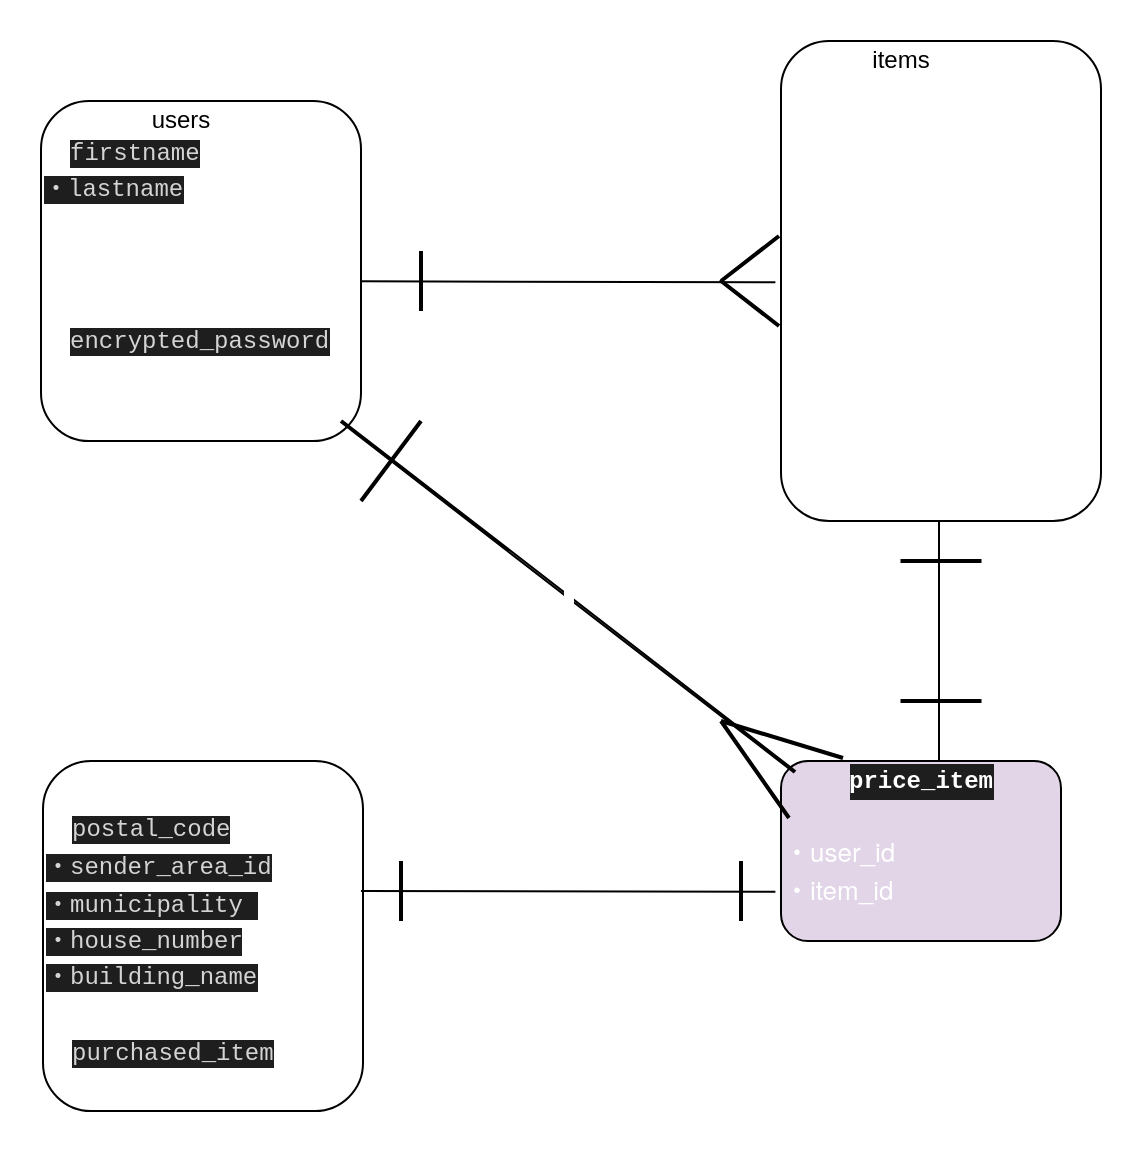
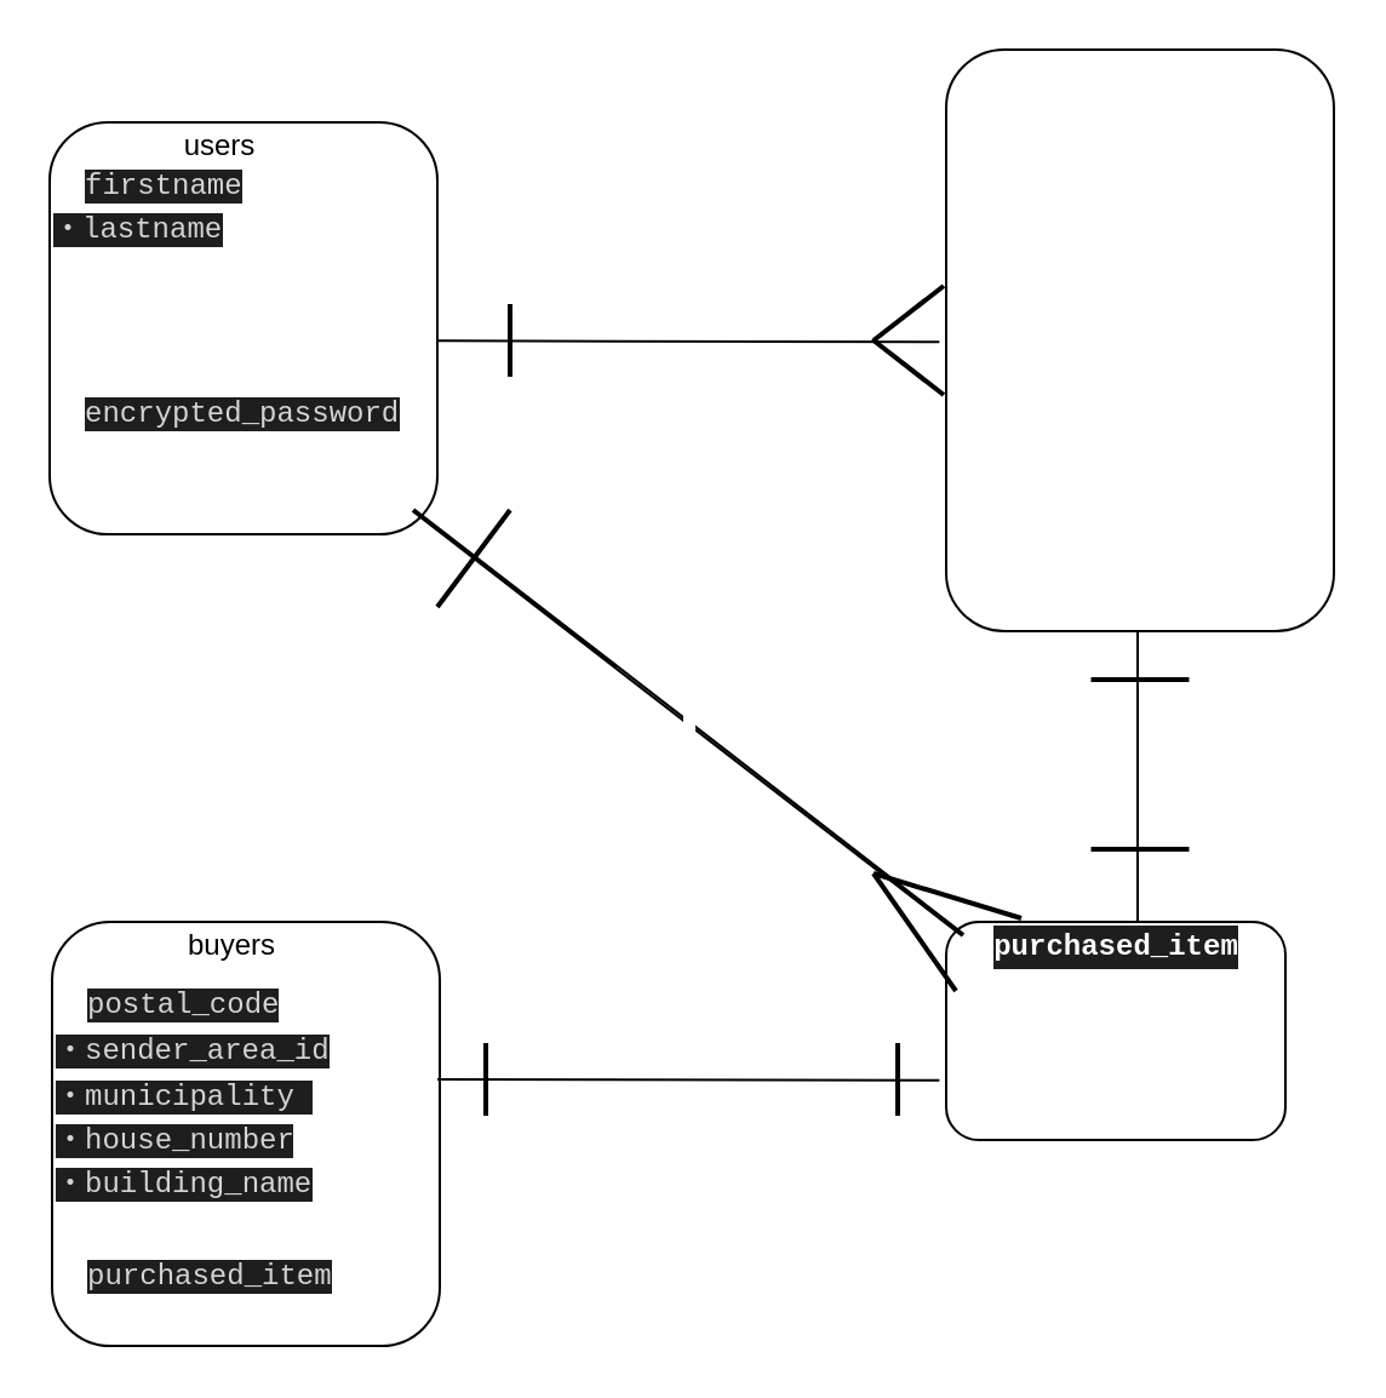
  <mxCell id="0" />
  <mxCell id="1" parent="0" />
  <mxCell id="2" value="" style="rounded=1;whiteSpace=wrap;html=1;" parent="1" vertex="1"><mxGeometry x="20" y="50" width="160" height="170" as="geometry" /></mxCell>
  <mxCell id="3" value="users" style="text;html=1;resizable=0;autosize=1;align=center;verticalAlign=middle;points=[];fillColor=none;strokeColor=none;rounded=0;" parent="1" vertex="1"><mxGeometry x="70" y="50" width="40" height="20" as="geometry" /></mxCell>
  <mxCell id="4" style="html=1;fontColor=#FFFFFF;entryX=-0.02;entryY=0.503;entryDx=0;entryDy=0;entryPerimeter=0;shape=link;width=0;" parent="1" source="5" target="8" edge="1"><mxGeometry relative="1" as="geometry"><mxPoint x="300" y="130" as="targetPoint" /><Array as="points" /></mxGeometry></mxCell>
  <mxCell id="5" value="&lt;p class=&quot;p1&quot; style=&quot;margin: 0px ; font-stretch: normal ; font-size: 13px ; line-height: normal ; font-family: &amp;#34;helvetica neue&amp;#34;&quot;&gt;・&lt;span style=&quot;background-color: rgb(30 , 30 , 30) ; color: rgb(212 , 212 , 212) ; font-family: &amp;#34;menlo&amp;#34; , &amp;#34;monaco&amp;#34; , &amp;#34;courier new&amp;#34; , monospace ; font-size: 12px&quot;&gt;firstname&lt;/span&gt;&lt;/p&gt;&lt;p class=&quot;p1&quot; style=&quot;margin: 0px ; font-stretch: normal ; line-height: normal&quot;&gt;&lt;font color=&quot;#d4d4d4&quot; face=&quot;Menlo, Monaco, Courier New, monospace&quot;&gt;&lt;span style=&quot;background-color: rgb(30 , 30 , 30)&quot;&gt;・lastname&lt;/span&gt;&lt;/font&gt;&lt;/p&gt;&lt;p class=&quot;p1&quot; style=&quot;margin: 0px ; font-stretch: normal ; font-size: 13px ; line-height: normal ; font-family: &amp;#34;helvetica neue&amp;#34;&quot;&gt;・pronounce_firstname&lt;/p&gt;&lt;p class=&quot;p1&quot; style=&quot;margin: 0px ; font-stretch: normal ; font-size: 13px ; line-height: normal ; font-family: &amp;#34;helvetica neue&amp;#34;&quot;&gt;・pronounce_lastname&lt;br&gt;&lt;/p&gt;&lt;p class=&quot;p1&quot; style=&quot;margin: 0px ; font-stretch: normal ; font-size: 13px ; line-height: normal ; font-family: &amp;#34;helvetica neue&amp;#34;&quot;&gt;・email&lt;/p&gt;&lt;p class=&quot;p1&quot; style=&quot;margin: 0px ; font-stretch: normal ; font-size: 13px ; line-height: normal ; font-family: &amp;#34;helvetica neue&amp;#34;&quot;&gt;・&lt;span style=&quot;background-color: rgb(30 , 30 , 30) ; color: rgb(212 , 212 , 212) ; font-family: &amp;#34;menlo&amp;#34; , &amp;#34;monaco&amp;#34; , &amp;#34;courier new&amp;#34; , monospace ; font-size: 12px&quot;&gt;encrypted_password&lt;/span&gt;&lt;/p&gt;&lt;p class=&quot;p1&quot; style=&quot;margin: 0px ; font-stretch: normal ; font-size: 13px ; line-height: normal ; font-family: &amp;#34;helvetica neue&amp;#34;&quot;&gt;・nickname&lt;/p&gt;&lt;p class=&quot;p1&quot; style=&quot;margin: 0px ; font-stretch: normal ; font-size: 13px ; line-height: normal ; font-family: &amp;#34;helvetica neue&amp;#34;&quot;&gt;&lt;span class=&quot;s1&quot; style=&quot;font-stretch: normal ; line-height: normal ; font-family: &amp;#34;hiragino sans&amp;#34;&quot;&gt;・&lt;/span&gt;birthday&lt;/p&gt;" style="text;html=1;resizable=0;autosize=1;align=left;verticalAlign=middle;points=[];rounded=0;fontColor=#FFFFFF;" parent="1" vertex="1"><mxGeometry x="20" y="60" width="160" height="160" as="geometry" /></mxCell>
  <mxCell id="6" value="" style="rounded=1;whiteSpace=wrap;html=1;" parent="1" vertex="1"><mxGeometry x="390" y="20" width="160" height="240" as="geometry" /></mxCell>
- <mxCell id="7" value="items" style="text;html=1;resizable=0;autosize=1;align=center;verticalAlign=middle;points=[];fillColor=none;strokeColor=none;rounded=0;" parent="1" vertex="1"><mxGeometry x="430" y="20" width="40" height="20" as="geometry" /></mxCell>
  <mxCell id="8" value="&lt;p class=&quot;p1&quot; style=&quot;margin: 0px ; font-stretch: normal ; font-size: 13px ; line-height: normal ; font-family: &amp;#34;helvetica neue&amp;#34;&quot;&gt;・name&lt;/p&gt;&lt;p class=&quot;p1&quot; style=&quot;margin: 0px ; font-stretch: normal ; font-size: 13px ; line-height: normal ; font-family: &amp;#34;helvetica neue&amp;#34;&quot;&gt;・explanat&lt;/p&gt;&lt;p class=&quot;p1&quot; style=&quot;margin: 0px ; font-stretch: normal ; font-size: 13px ; line-height: normal ; font-family: &amp;#34;helvetica neue&amp;#34;&quot;&gt;・image&lt;/p&gt;&lt;p class=&quot;p1&quot; style=&quot;margin: 0px ; font-stretch: normal ; font-size: 13px ; line-height: normal ; font-family: &amp;#34;helvetica neue&amp;#34;&quot;&gt;・price&lt;/p&gt;&lt;p class=&quot;p1&quot; style=&quot;margin: 0px ; font-stretch: normal ; font-size: 13px ; line-height: normal ; font-family: &amp;#34;helvetica neue&amp;#34;&quot;&gt;・category_id&lt;/p&gt;&lt;p class=&quot;p1&quot; style=&quot;margin: 0px ; font-stretch: normal ; font-size: 13px ; line-height: normal ; font-family: &amp;#34;helvetica neue&amp;#34;&quot;&gt;・status_id&lt;/p&gt;&lt;p class=&quot;p1&quot; style=&quot;margin: 0px ; font-stretch: normal ; font-size: 13px ; line-height: normal ; font-family: &amp;#34;helvetica neue&amp;#34;&quot;&gt;・derivery_charge_id&lt;/p&gt;&lt;p class=&quot;p1&quot; style=&quot;margin: 0px ; font-stretch: normal ; font-size: 13px ; line-height: normal ; font-family: &amp;#34;helvetica neue&amp;#34;&quot;&gt;・sender_area_id&lt;/p&gt;&lt;p class=&quot;p1&quot; style=&quot;margin: 0px ; font-stretch: normal ; font-size: 13px ; line-height: normal ; font-family: &amp;#34;helvetica neue&amp;#34;&quot;&gt;・daystosend_id&lt;/p&gt;&lt;p class=&quot;p1&quot; style=&quot;margin: 0px ; font-stretch: normal ; font-size: 13px ; line-height: normal ; font-family: &amp;#34;helvetica neue&amp;#34;&quot;&gt;&lt;span&gt;・user_id&lt;/span&gt;&lt;br&gt;&lt;/p&gt;" style="text;html=1;resizable=0;autosize=1;align=left;verticalAlign=middle;points=[];rounded=0;fontColor=#FFFFFF;" parent="1" vertex="1"><mxGeometry x="390" y="40" width="140" height="200" as="geometry" /></mxCell>
  <mxCell id="9" value="&lt;p class=&quot;p1&quot; style=&quot;margin: 0px ; font-stretch: normal ; font-size: 13px ; line-height: normal ; font-family: &amp;#34;helvetica neue&amp;#34;&quot;&gt;・&lt;span style=&quot;background-color: rgb(30 , 30 , 30) ; color: rgb(212 , 212 , 212) ; font-family: &amp;#34;menlo&amp;#34; , &amp;#34;monaco&amp;#34; , &amp;#34;courier new&amp;#34; , monospace ; font-size: 12px&quot;&gt;postal_code &lt;/span&gt;&lt;/p&gt;&lt;p class=&quot;p1&quot; style=&quot;margin: 0px ; font-stretch: normal ; font-size: 13px ; line-height: normal ; font-family: &amp;#34;helvetica neue&amp;#34;&quot;&gt;&lt;span style=&quot;background-color: rgb(30 , 30 , 30) ; color: rgb(212 , 212 , 212) ; font-family: &amp;#34;menlo&amp;#34; , &amp;#34;monaco&amp;#34; , &amp;#34;courier new&amp;#34; , monospace ; font-size: 12px&quot;&gt;・sender_area_id&lt;/span&gt;&lt;/p&gt;&lt;p class=&quot;p1&quot; style=&quot;margin: 0px ; font-stretch: normal ; font-size: 13px ; line-height: normal ; font-family: &amp;#34;helvetica neue&amp;#34;&quot;&gt;&lt;span style=&quot;background-color: rgb(30 , 30 , 30) ; color: rgb(212 , 212 , 212) ; font-family: &amp;#34;menlo&amp;#34; , &amp;#34;monaco&amp;#34; , &amp;#34;courier new&amp;#34; , monospace ; font-size: 12px&quot;&gt;・&lt;/span&gt;&lt;span style=&quot;background-color: rgb(30 , 30 , 30) ; color: rgb(212 , 212 , 212) ; font-family: &amp;#34;menlo&amp;#34; , &amp;#34;monaco&amp;#34; , &amp;#34;courier new&amp;#34; , monospace ; font-size: 12px&quot;&gt;municipality&amp;nbsp;&lt;/span&gt;&lt;/p&gt;&lt;p class=&quot;p1&quot; style=&quot;margin: 0px ; font-stretch: normal ; line-height: normal&quot;&gt;&lt;font color=&quot;#d4d4d4&quot; face=&quot;Menlo, Monaco, Courier New, monospace&quot;&gt;&lt;span style=&quot;background-color: rgb(30 , 30 , 30)&quot;&gt;・&lt;/span&gt;&lt;/font&gt;&lt;span style=&quot;background-color: rgb(30 , 30 , 30) ; color: rgb(212 , 212 , 212) ; font-family: &amp;#34;menlo&amp;#34; , &amp;#34;monaco&amp;#34; , &amp;#34;courier new&amp;#34; , monospace&quot;&gt;house_number&lt;/span&gt;&lt;/p&gt;&lt;p class=&quot;p1&quot; style=&quot;margin: 0px ; font-stretch: normal ; line-height: normal&quot;&gt;&lt;span style=&quot;background-color: rgb(30 , 30 , 30) ; color: rgb(212 , 212 , 212) ; font-family: &amp;#34;menlo&amp;#34; , &amp;#34;monaco&amp;#34; , &amp;#34;courier new&amp;#34; , monospace&quot;&gt;・&lt;/span&gt;&lt;span style=&quot;background-color: rgb(30 , 30 , 30) ; color: rgb(212 , 212 , 212) ; font-family: &amp;#34;menlo&amp;#34; , &amp;#34;monaco&amp;#34; , &amp;#34;courier new&amp;#34; , monospace&quot;&gt;building_name &lt;/span&gt;&lt;/p&gt;&lt;p class=&quot;p1&quot; style=&quot;margin: 0px ; font-stretch: normal ; font-size: 13px ; line-height: normal ; font-family: &amp;#34;helvetica neue&amp;#34;&quot;&gt;&lt;span class=&quot;s1&quot; style=&quot;font-stretch: normal ; line-height: normal ; font-family: &amp;#34;hiragino sans&amp;#34;&quot;&gt;・&lt;/span&gt;&lt;span&gt;tell&lt;/span&gt;&lt;/p&gt;&lt;p class=&quot;p1&quot; style=&quot;margin: 0px ; font-stretch: normal ; font-size: 13px ; line-height: normal ; font-family: &amp;#34;helvetica neue&amp;#34;&quot;&gt;・&lt;span style=&quot;background-color: rgb(30 , 30 , 30) ; color: rgb(212 , 212 , 212) ; font-family: &amp;#34;menlo&amp;#34; , &amp;#34;monaco&amp;#34; , &amp;#34;courier new&amp;#34; , monospace ; font-size: 12px&quot;&gt;purchased_item&lt;/span&gt;&lt;/p&gt;" style="rounded=1;whiteSpace=wrap;html=1;align=left;fontColor=#FFFFFF;" parent="1" vertex="1"><mxGeometry x="21" y="380" width="160" height="175" as="geometry" /></mxCell>
+ <mxCell id="10" value="buyers" style="text;html=1;resizable=0;autosize=1;align=center;verticalAlign=middle;points=[];fillColor=none;strokeColor=none;rounded=0;" parent="1" vertex="1"><mxGeometry x="70" y="380" width="50" height="20" as="geometry" /></mxCell>
  <mxCell id="11" value="" style="endArrow=none;html=1;fontColor=#FFFFFF;shape=link;width=1;" parent="1" edge="1"><mxGeometry width="50" height="50" relative="1" as="geometry"><mxPoint x="210" y="155" as="sourcePoint" /><mxPoint x="210" y="125" as="targetPoint" /></mxGeometry></mxCell>
- <mxCell id="12" value="&lt;p class=&quot;p1&quot; style=&quot;margin: 0px ; font-stretch: normal ; font-size: 13px ; line-height: normal ; font-family: &amp;#34;helvetica neue&amp;#34;&quot;&gt;&lt;br&gt;&lt;/p&gt;&lt;p class=&quot;p1&quot; style=&quot;margin: 0px ; font-stretch: normal ; font-size: 13px ; line-height: normal ; font-family: &amp;#34;helvetica neue&amp;#34;&quot;&gt;・user_id&lt;/p&gt;&lt;p class=&quot;p1&quot; style=&quot;margin: 0px ; font-stretch: normal ; font-size: 13px ; line-height: normal ; font-family: &amp;#34;helvetica neue&amp;#34;&quot;&gt;・item_id&lt;/p&gt;" style="rounded=1;whiteSpace=wrap;html=1;align=left;fontColor=#FFFFFF;fillColor=#e1d5e7;" vertex="1" parent="1"><mxGeometry x="390" y="380" width="140" height="90" as="geometry" /></mxCell>
- <mxCell id="13" value="&lt;div style=&quot;background-color: rgb(30, 30, 30); font-family: menlo, monaco, &amp;quot;courier new&amp;quot;, monospace; line-height: 18px;&quot;&gt;&lt;span style=&quot;font-weight: bold;&quot;&gt;price_item&lt;/span&gt;&lt;/div&gt;" style="text;html=1;resizable=0;autosize=1;align=center;verticalAlign=middle;points=[];fillColor=none;strokeColor=none;rounded=0;fontColor=#FFFFFF;" vertex="1" parent="1"><mxGeometry x="400" y="380" width="120" height="20" as="geometry" /></mxCell>
+ <mxCell id="12" value="&lt;p class=&quot;p1&quot; style=&quot;margin: 0px ; font-stretch: normal ; font-size: 13px ; line-height: normal ; font-family: &amp;#34;helvetica neue&amp;#34;&quot;&gt;&lt;br&gt;&lt;/p&gt;&lt;p class=&quot;p1&quot; style=&quot;margin: 0px ; font-stretch: normal ; font-size: 13px ; line-height: normal ; font-family: &amp;#34;helvetica neue&amp;#34;&quot;&gt;・user_id&lt;/p&gt;&lt;p class=&quot;p1&quot; style=&quot;margin: 0px ; font-stretch: normal ; font-size: 13px ; line-height: normal ; font-family: &amp;#34;helvetica neue&amp;#34;&quot;&gt;・item_id&lt;/p&gt;" style="rounded=1;whiteSpace=wrap;html=1;align=left;fontColor=#FFFFFF;" vertex="1" parent="1"><mxGeometry x="390" y="380" width="140" height="90" as="geometry" /></mxCell>
+ <mxCell id="13" value="&lt;div style=&quot;background-color: rgb(30, 30, 30); font-family: menlo, monaco, &amp;quot;courier new&amp;quot;, monospace; line-height: 18px;&quot;&gt;&lt;span style=&quot;font-weight: bold;&quot;&gt;purchased_item&lt;/span&gt;&lt;/div&gt;" style="text;html=1;resizable=0;autosize=1;align=center;verticalAlign=middle;points=[];fillColor=none;strokeColor=none;rounded=0;fontColor=#FFFFFF;" vertex="1" parent="1"><mxGeometry x="400" y="380" width="120" height="20" as="geometry" /></mxCell>
  <mxCell id="14" value="&lt;p class=&quot;p1&quot; style=&quot;margin: 0px ; font-stretch: normal ; font-size: 13px ; line-height: normal ; font-family: &amp;#34;helvetica neue&amp;#34;&quot;&gt;&lt;br&gt;&lt;/p&gt;" style="text;html=1;resizable=0;autosize=1;align=left;verticalAlign=middle;points=[];rounded=0;fontColor=#FFFFFF;" vertex="1" parent="1"><mxGeometry x="390" y="445" width="20" height="20" as="geometry" /></mxCell>
  <mxCell id="15" value="" style="endArrow=none;html=1;fontColor=#FFFFFF;shape=link;width=0;" edge="1" parent="1"><mxGeometry width="50" height="50" relative="1" as="geometry"><mxPoint x="390" y="155" as="sourcePoint" /><mxPoint x="390" y="125" as="targetPoint" /></mxGeometry></mxCell>
  <mxCell id="16" value="" style="endArrow=none;html=1;fontColor=#FFFFFF;shape=link;width=1;" edge="1" parent="1"><mxGeometry width="50" height="50" relative="1" as="geometry"><mxPoint x="389" y="162.5" as="sourcePoint" /><mxPoint x="389" y="117.5" as="targetPoint" /><Array as="points"><mxPoint x="360" y="140" /></Array></mxGeometry></mxCell>
  <mxCell id="17" value="c" style="endArrow=none;html=1;fontColor=#FFFFFF;shape=link;width=-1;exitX=-0.025;exitY=0.275;exitDx=0;exitDy=0;exitPerimeter=0;" edge="1" parent="1" source="13"><mxGeometry width="50" height="50" relative="1" as="geometry"><mxPoint x="390" y="380" as="sourcePoint" /><mxPoint x="170" y="210" as="targetPoint" /></mxGeometry></mxCell>
  <mxCell id="18" value="" style="endArrow=none;html=1;fontColor=#FFFFFF;shape=link;width=1;" edge="1" parent="1"><mxGeometry width="50" height="50" relative="1" as="geometry"><mxPoint x="180" y="250" as="sourcePoint" /><mxPoint x="210" y="210" as="targetPoint" /></mxGeometry></mxCell>
  <mxCell id="19" value="" style="endArrow=none;html=1;fontColor=#FFFFFF;shape=link;width=1;exitX=0.175;exitY=-0.075;exitDx=0;exitDy=0;exitPerimeter=0;" edge="1" parent="1" source="13"><mxGeometry width="50" height="50" relative="1" as="geometry"><mxPoint x="420" y="370" as="sourcePoint" /><mxPoint x="360" y="360" as="targetPoint" /></mxGeometry></mxCell>
  <mxCell id="20" value="" style="endArrow=none;html=1;fontColor=#FFFFFF;shape=link;width=1;exitX=0.175;exitY=-0.075;exitDx=0;exitDy=0;exitPerimeter=0;" edge="1" parent="1"><mxGeometry width="50" height="50" relative="1" as="geometry"><mxPoint x="394" y="408.5" as="sourcePoint" /><mxPoint x="360" y="360" as="targetPoint" /></mxGeometry></mxCell>
  <mxCell id="21" value="" style="endArrow=none;html=1;fontColor=#FFFFFF;shape=link;entryX=0.5;entryY=1;entryDx=0;entryDy=0;width=0;" edge="1" parent="1"><mxGeometry width="50" height="50" relative="1" as="geometry"><mxPoint x="469" y="380" as="sourcePoint" /><mxPoint x="469" y="260" as="targetPoint" /></mxGeometry></mxCell>
  <mxCell id="22" value="" style="endArrow=none;html=1;fontColor=#FFFFFF;shape=link;width=-1;" edge="1" parent="1"><mxGeometry width="50" height="50" relative="1" as="geometry"><mxPoint x="490.25" y="350" as="sourcePoint" /><mxPoint x="449.75" y="350" as="targetPoint" /><Array as="points"><mxPoint x="470.25" y="350" /></Array></mxGeometry></mxCell>
  <mxCell id="23" value="" style="endArrow=none;html=1;fontColor=#FFFFFF;shape=link;width=-1;" edge="1" parent="1"><mxGeometry width="50" height="50" relative="1" as="geometry"><mxPoint x="490.25" y="280" as="sourcePoint" /><mxPoint x="449.75" y="280" as="targetPoint" /><Array as="points"><mxPoint x="470.25" y="280" /></Array></mxGeometry></mxCell>
  <mxCell id="24" style="html=1;fontColor=#FFFFFF;entryX=-0.02;entryY=0.503;entryDx=0;entryDy=0;entryPerimeter=0;shape=link;width=0;" edge="1" parent="1"><mxGeometry relative="1" as="geometry"><mxPoint x="387.2" y="445.43" as="targetPoint" /><Array as="points" /><mxPoint x="180" y="444.997" as="sourcePoint" /></mxGeometry></mxCell>
  <mxCell id="25" value="" style="endArrow=none;html=1;fontColor=#FFFFFF;shape=link;width=1;" edge="1" parent="1"><mxGeometry width="50" height="50" relative="1" as="geometry"><mxPoint x="200" y="460" as="sourcePoint" /><mxPoint x="200" y="430" as="targetPoint" /></mxGeometry></mxCell>
  <mxCell id="26" value="" style="endArrow=none;html=1;fontColor=#FFFFFF;shape=link;width=1;" edge="1" parent="1"><mxGeometry width="50" height="50" relative="1" as="geometry"><mxPoint x="370" y="460" as="sourcePoint" /><mxPoint x="370" y="430" as="targetPoint" /></mxGeometry></mxCell>
